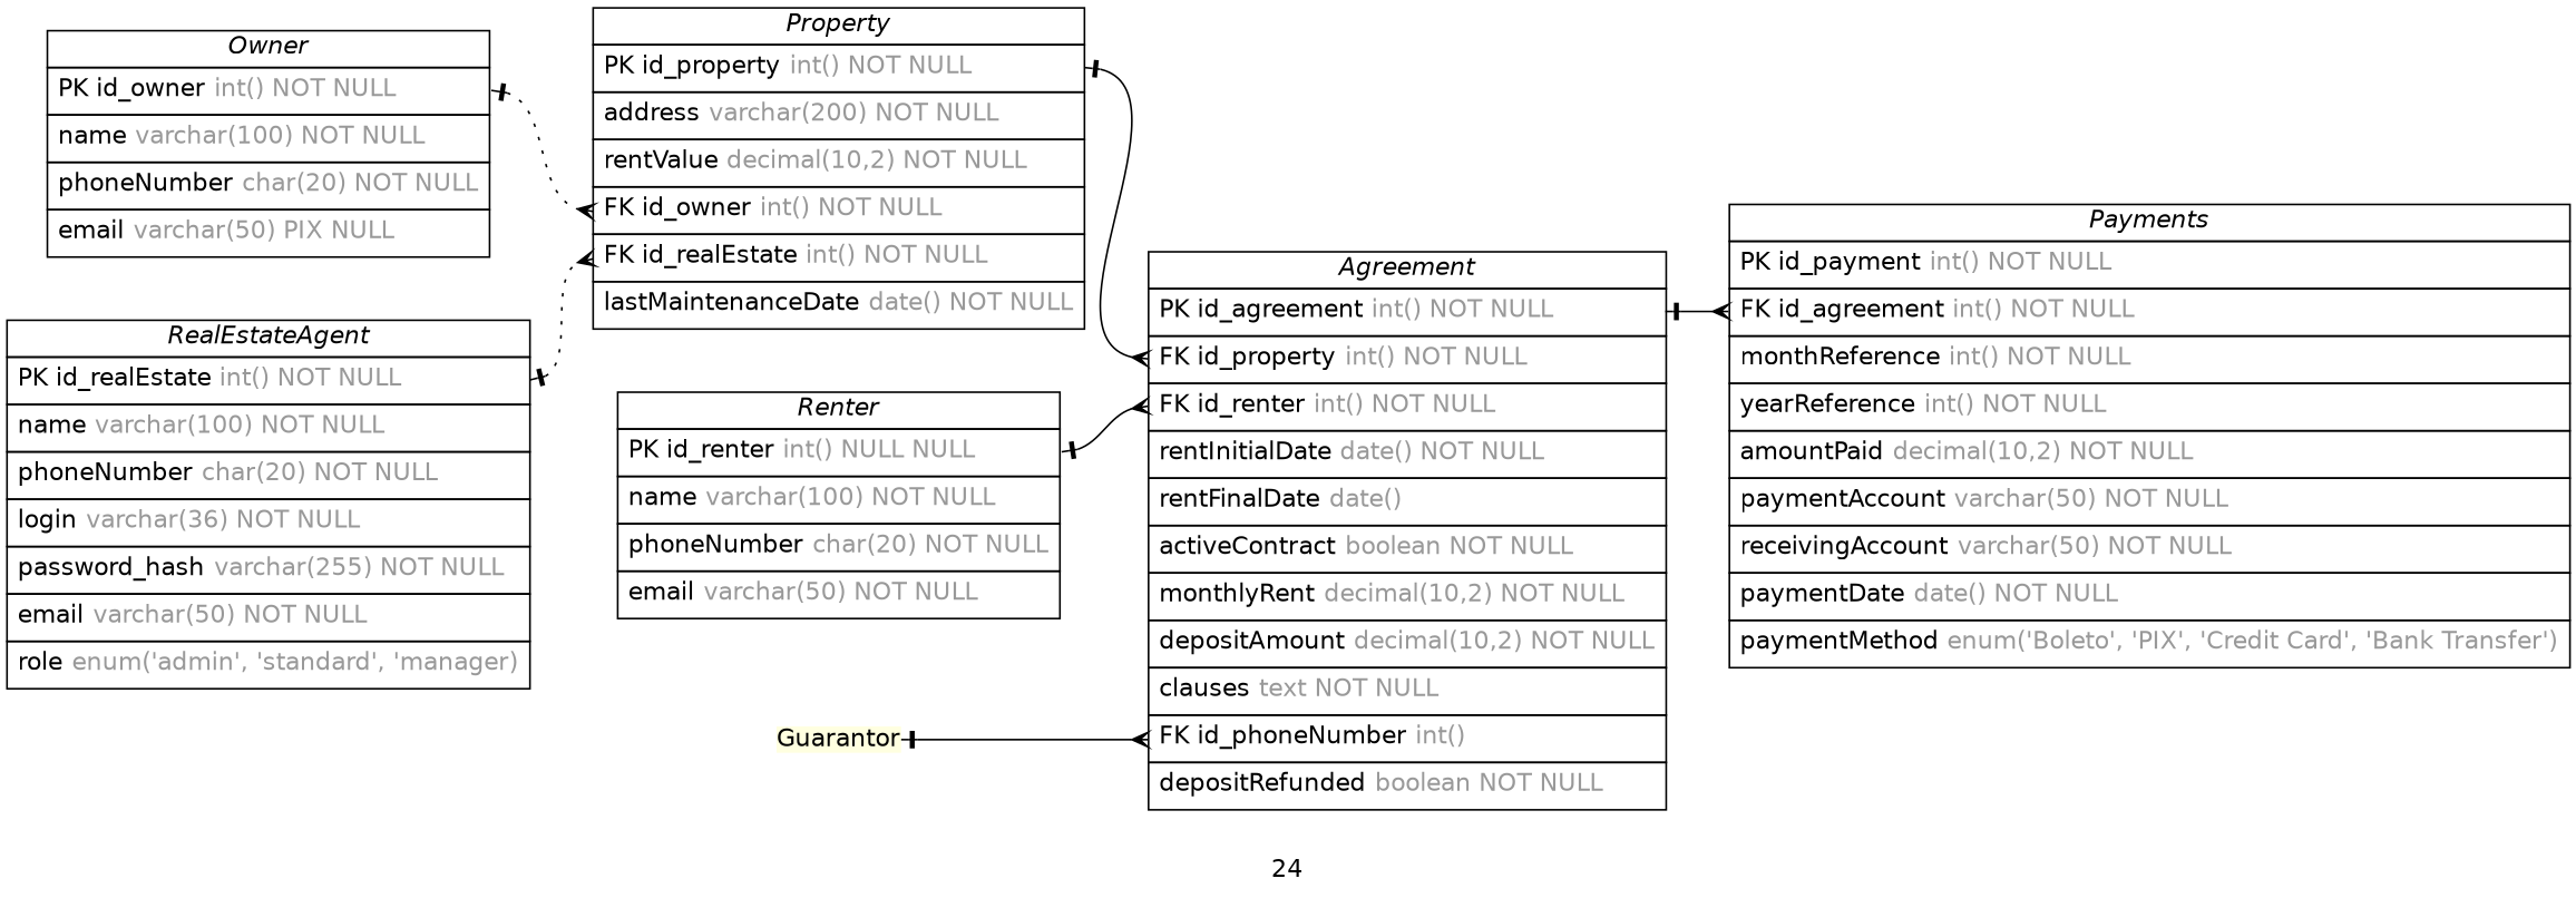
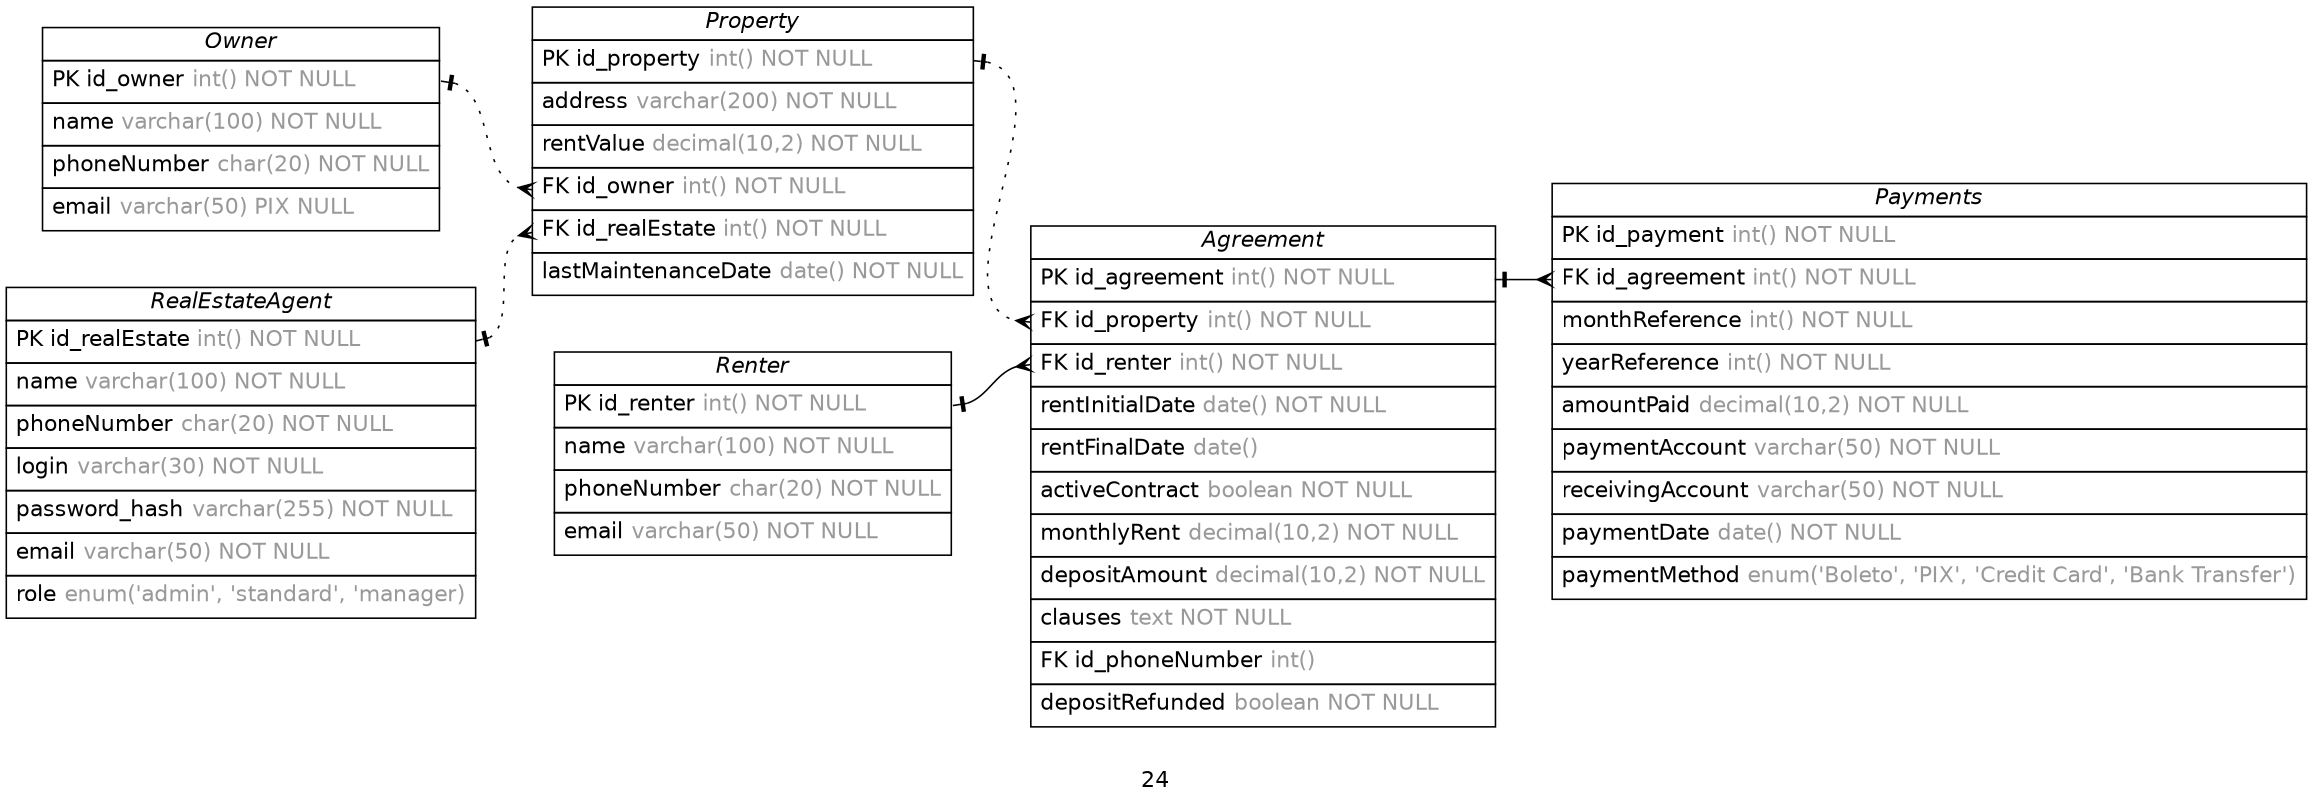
  digraph {
    concentrate=true
    fontname=Helvetica
    label=24
    nodesep=0.5
    rankdir=LR
    splines=spline
    node [fontname=Helvetica shape=plain]
    edge [arrowhead=ocrow arrowsize=0.9 arrowtail=noneotee dir=both fontname=Helvetica fontsize=12 labelangle=32 labeldistance=1.8 penwidth=1.0 style=dotted]
-   n1 [label=<         <table border="0" cellborder="1" cellspacing="0" >         <tr><td><i>RealEstateAgent</i></td></tr>         <tr><td port="id_realEstate" align="left" cellpadding="5">PK id_realEstate <font color="grey60">int() NOT NULL</font></td></tr>         <tr><td port="name" align="left" cellpadding="5">name <font color="grey60">varchar(100) NOT NULL</font></td></tr>         <tr><td port="phoneNumber" align="left" cellpadding="5">phoneNumber <font color="grey60">char(20) NOT NULL</font></td></tr>         <tr><td port="login" align="left" cellpadding="5">login <font color="grey60">varchar(36) NOT NULL</font></td></tr>         <tr><td port="password_hash" align="left" cellpadding="5">password_hash <font color="grey60">varchar(255) NOT NULL</font></td></tr>         <tr><td port="email" align="left" cellpadding="5">email <font color="grey60">varchar(50) NOT NULL</font></td></tr>         <tr><td port="role" align="left" cellpadding="5">role <font color="grey60">enum(&#039;admin&#039;, &#039;standard&#039;, &#039;manager)</font></td></tr>     </table>>]
+   n1 [label=<         <table border="0" cellborder="1" cellspacing="0" >         <tr><td><i>RealEstateAgent</i></td></tr>         <tr><td port="id_realEstate" align="left" cellpadding="5">PK id_realEstate <font color="grey60">int() NOT NULL</font></td></tr>         <tr><td port="name" align="left" cellpadding="5">name <font color="grey60">varchar(100) NOT NULL</font></td></tr>         <tr><td port="phoneNumber" align="left" cellpadding="5">phoneNumber <font color="grey60">char(20) NOT NULL</font></td></tr>         <tr><td port="login" align="left" cellpadding="5">login <font color="grey60">varchar(30) NOT NULL</font></td></tr>         <tr><td port="password_hash" align="left" cellpadding="5">password_hash <font color="grey60">varchar(255) NOT NULL</font></td></tr>         <tr><td port="email" align="left" cellpadding="5">email <font color="grey60">varchar(50) NOT NULL</font></td></tr>         <tr><td port="role" align="left" cellpadding="5">role <font color="grey60">enum(&#039;admin&#039;, &#039;standard&#039;, &#039;manager)</font></td></tr>     </table>>]
    n2 [label=<         <table border="0" cellborder="1" cellspacing="0" >         <tr><td><i>Property</i></td></tr>         <tr><td port="id_property" align="left" cellpadding="5">PK id_property <font color="grey60">int() NOT NULL</font></td></tr>         <tr><td port="address" align="left" cellpadding="5">address <font color="grey60">varchar(200) NOT NULL</font></td></tr>         <tr><td port="rentValue" align="left" cellpadding="5">rentValue <font color="grey60">decimal(10,2) NOT NULL</font></td></tr>         <tr><td port="id_owner" align="left" cellpadding="5">FK id_owner <font color="grey60">int() NOT NULL</font></td></tr>         <tr><td port="id_realEstate" align="left" cellpadding="5">FK id_realEstate <font color="grey60">int() NOT NULL</font></td></tr>         <tr><td port="lastMaintenanceDate" align="left" cellpadding="5">lastMaintenanceDate <font color="grey60">date() NOT NULL</font></td></tr>     </table>>]
    n3 [label=<         <table border="0" cellborder="1" cellspacing="0" >         <tr><td><i>Agreement</i></td></tr>         <tr><td port="id_agreement" align="left" cellpadding="5">PK id_agreement <font color="grey60">int() NOT NULL</font></td></tr>         <tr><td port="id_property" align="left" cellpadding="5">FK id_property <font color="grey60">int() NOT NULL</font></td></tr>         <tr><td port="id_renter" align="left" cellpadding="5">FK id_renter <font color="grey60">int() NOT NULL</font></td></tr>         <tr><td port="rentInitialDate" align="left" cellpadding="5">rentInitialDate <font color="grey60">date() NOT NULL</font></td></tr>         <tr><td port="rentFinalDate" align="left" cellpadding="5">rentFinalDate <font color="grey60">date()</font></td></tr>         <tr><td port="activeContract" align="left" cellpadding="5">activeContract <font color="grey60">boolean NOT NULL</font></td></tr>         <tr><td port="monthlyRent" align="left" cellpadding="5">monthlyRent <font color="grey60">decimal(10,2) NOT NULL</font></td></tr>         <tr><td port="depositAmount" align="left" cellpadding="5">depositAmount <font color="grey60">decimal(10,2) NOT NULL</font></td></tr>         <tr><td port="clauses" align="left" cellpadding="5">clauses <font color="grey60">text NOT NULL</font></td></tr>         <tr><td port="id_guarantor" align="left" cellpadding="5">FK id_phoneNumber <font color="grey60">int() </font></td></tr>         <tr><td port="depositRefunded" align="left" cellpadding="5">depositRefunded <font color="grey60">boolean NOT NULL</font></td></tr>     </table>>]
    n4 [label=<         <table border="0" cellborder="1" cellspacing="0" >         <tr><td><i>Owner</i></td></tr>         <tr><td port="id_owner" align="left" cellpadding="5">PK id_owner <font color="grey60">int() NOT NULL</font></td></tr>         <tr><td port="name" align="left" cellpadding="5">name <font color="grey60">varchar(100) NOT NULL</font></td></tr>         <tr><td port="phoneNumber" align="left" cellpadding="5">phoneNumber <font color="grey60">char(20) NOT NULL</font></td></tr>         <tr><td port="email" align="left" cellpadding="5">email <font color="grey60">varchar(50) PIX NULL</font></td></tr>     </table>>]
-   n5 [label=<         <table border="0" cellborder="1" cellspacing="0" >         <tr><td><i>Renter</i></td></tr>         <tr><td port="id_renter" align="left" cellpadding="5">PK id_renter <font color="grey60">int() NULL NULL</font></td></tr>         <tr><td port="name" align="left" cellpadding="5">name <font color="grey60">varchar(100) NOT NULL</font></td></tr>         <tr><td port="phoneNumber" align="left" cellpadding="5">phoneNumber <font color="grey60">char(20) NOT NULL</font></td></tr>         <tr><td port="email" align="left" cellpadding="5">email <font color="grey60">varchar(50) NOT NULL</font></td></tr>     </table>>]
+   n5 [label=<         <table border="0" cellborder="1" cellspacing="0" >         <tr><td><i>Renter</i></td></tr>         <tr><td port="id_renter" align="left" cellpadding="5">PK id_renter <font color="grey60">int() NOT NULL</font></td></tr>         <tr><td port="name" align="left" cellpadding="5">name <font color="grey60">varchar(100) NOT NULL</font></td></tr>         <tr><td port="phoneNumber" align="left" cellpadding="5">phoneNumber <font color="grey60">char(20) NOT NULL</font></td></tr>         <tr><td port="email" align="left" cellpadding="5">email <font color="grey60">varchar(50) NOT NULL</font></td></tr>     </table>>]
    n6 [label=<         <table border="0" cellborder="1" cellspacing="0" >         <tr><td><i>Payments</i></td></tr>         <tr><td port="id_payment" align="left" cellpadding="5">PK id_payment <font color="grey60">int() NOT NULL</font></td></tr>         <tr><td port="id_agreement" align="left" cellpadding="5">FK id_agreement <font color="grey60">int() NOT NULL</font></td></tr>         <tr><td port="monthReference" align="left" cellpadding="5">monthReference <font color="grey60">int() NOT NULL</font></td></tr>         <tr><td port="yearReference" align="left" cellpadding="5">yearReference <font color="grey60">int() NOT NULL</font></td></tr>         <tr><td port="amountPaid" align="left" cellpadding="5">amountPaid <font color="grey60">decimal(10,2) NOT NULL</font></td></tr>         <tr><td port="paymentAccount" align="left" cellpadding="5">paymentAccount <font color="grey60">varchar(50) NOT NULL</font></td></tr>         <tr><td port="receivingAccount" align="left" cellpadding="5">receivingAccount <font color="grey60">varchar(50) NOT NULL</font></td></tr>         <tr><td port="paymentDate" align="left" cellpadding="5">paymentDate <font color="grey60">date() NOT NULL</font></td></tr>         <tr><td port="paymentMethod" align="left" cellpadding="5">paymentMethod <font color="grey60">enum(&#039;Boleto&#039;, &#039;PIX&#039;, &#039;Credit Card&#039;, &#039;Bank Transfer&#039;)</font></td></tr>     </table>>]
-   Guarantor [color=darkgreen fillcolor=lightyellow style=filled]
    n1 -> n2 [headport=id_realEstate tailport=id_realEstate]
-   n2 -> n3 [headport=id_property style=solid tailport=id_property]
+   n2 -> n3 [headport=id_property tailport=id_property]
    n3 -> n6 [headport=id_agreement style=solid tailport=id_agreement]
    n4 -> n2 [headport=id_owner tailport=id_owner]
    n5 -> n3 [headport=id_renter style=solid tailport=id_renter]
-   Guarantor -> n3 [headport=id_guarantor style=solid tailport=id_guarantor]
  }
